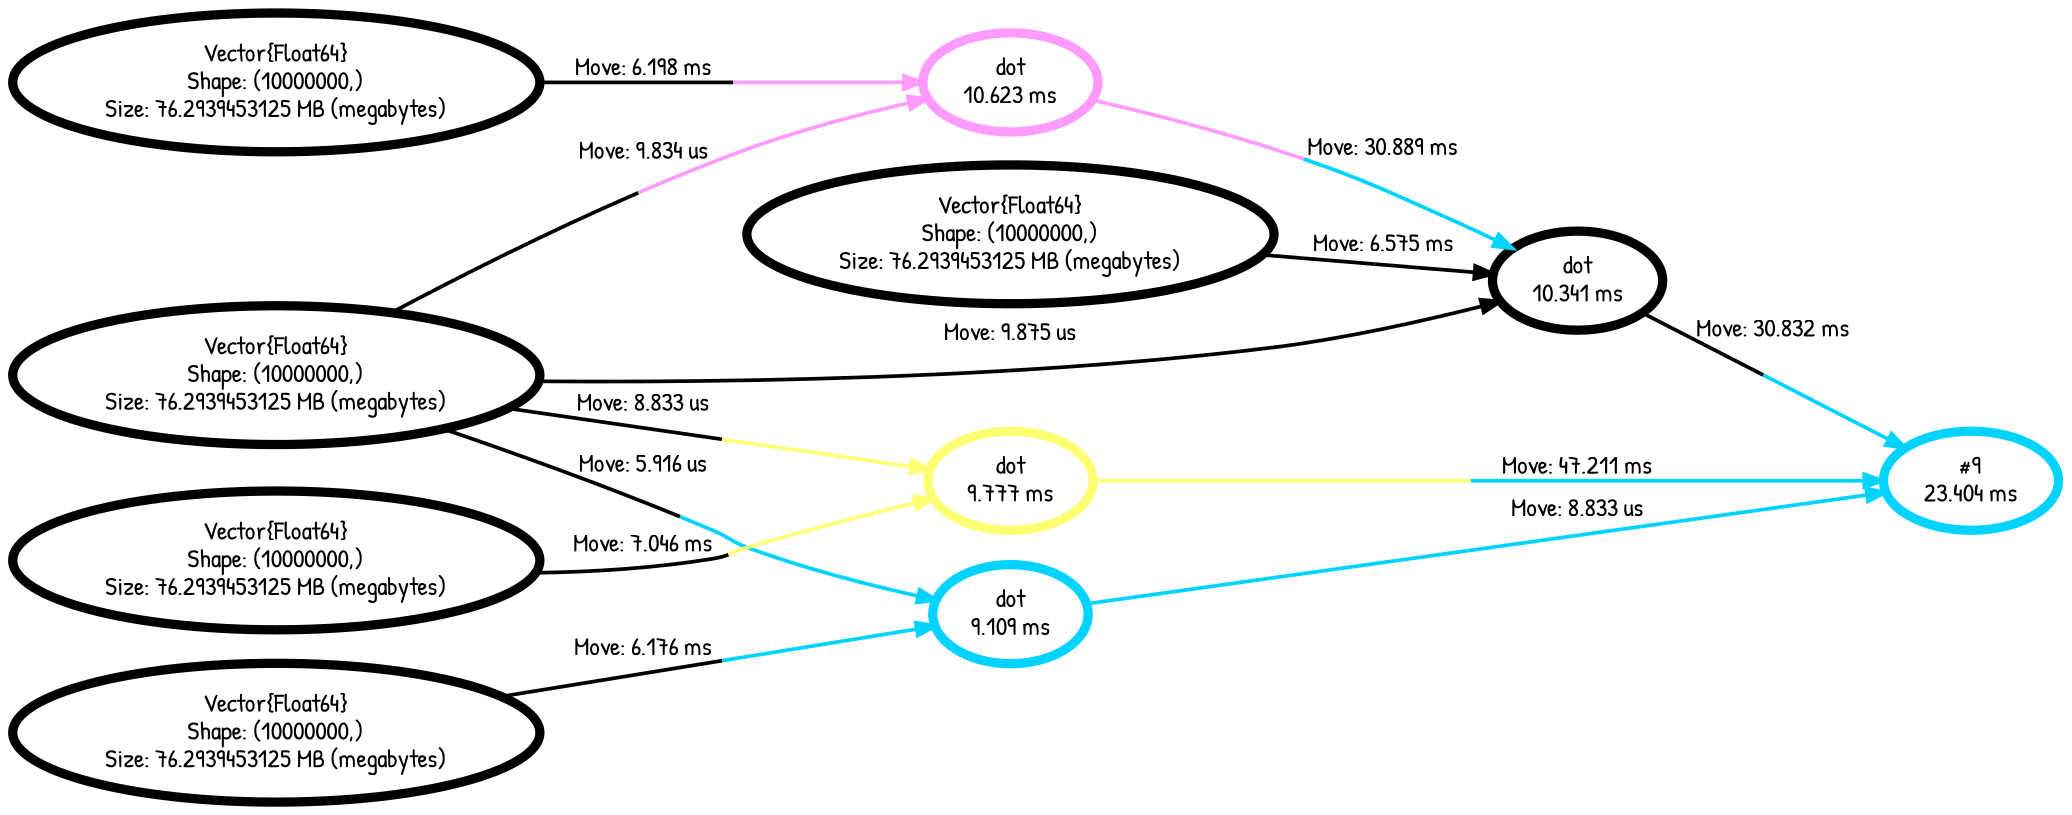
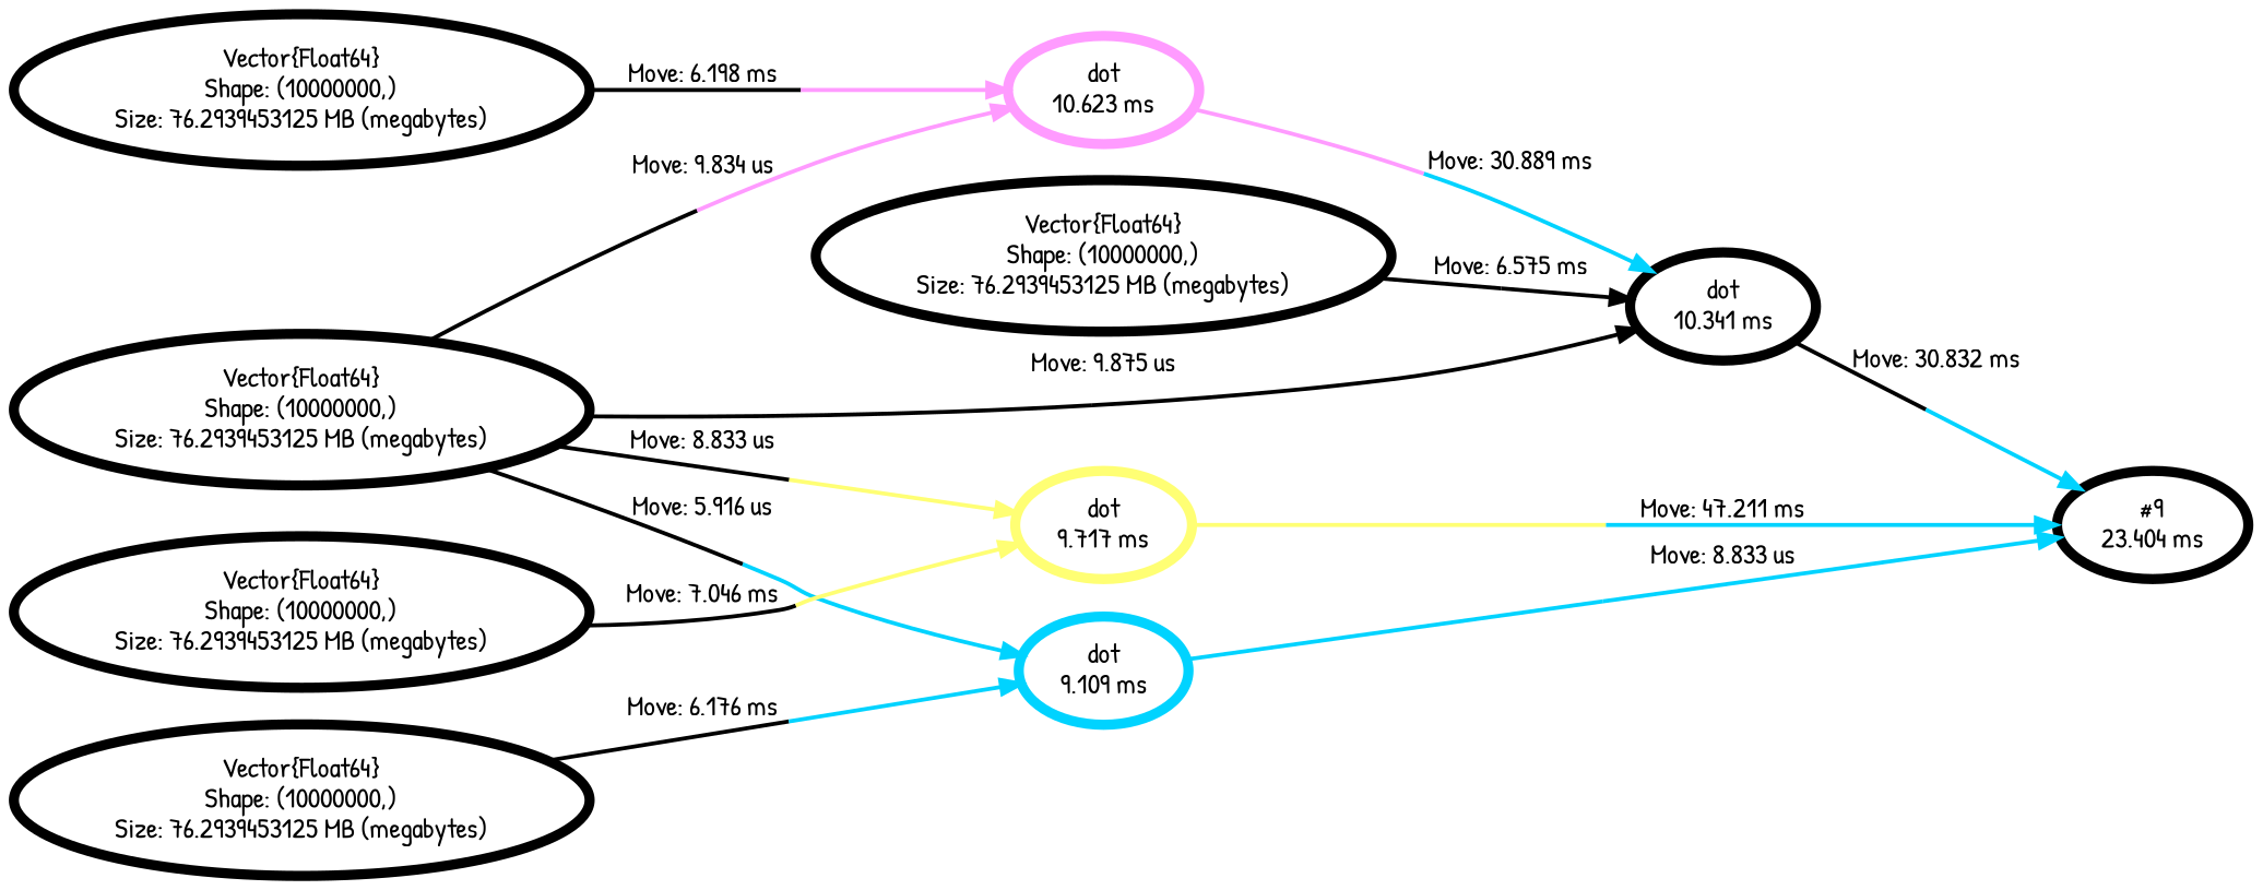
  strict digraph {
    fontname="Patrick Hand"
    rankdir=LR
    node [color=black fontname="Patrick Hand" penwidth=5 shape=ellipse]
    edge [color="black;0.5:#000000" fontname="Patrick Hand" penwidth=2]
    n1 [color="#000000" label="dot\n10.341 ms"]
-   n2 [color="#00D3FF" label="#9\n23.404 ms"]
-   n3 [color="#FFFF74" label="dot\n9.777 ms"]
+   n2 [label="#9\n23.404 ms"]
+   n3 [color="#FFFF74" label="dot\n9.717 ms"]
    n4 [color="#FF9BFF" label="dot\n10.623 ms"]
    n5 [color="#00D3FF" label="dot\n9.109 ms"]
    n6 [label="Vector{Float64}\nShape: (10000000,)\nSize: 76.2939453125 MB (megabytes)"]
    n7 [label="Vector{Float64}\nShape: (10000000,)\nSize: 76.2939453125 MB (megabytes)"]
    n8 [label="Vector{Float64}\nShape: (10000000,)\nSize: 76.2939453125 MB (megabytes)"]
    n9 [label="Vector{Float64}\nShape: (10000000,)\nSize: 76.2939453125 MB (megabytes)"]
    n10 [label="Vector{Float64}\nShape: (10000000,)\nSize: 76.2939453125 MB (megabytes)"]
    n1 -> n2 [color="#000000;0.5:#00D3FF" label="Move: 30.832 ms"]
    n3 -> n2 [color="#FFFF74;0.5:#00D3FF" label="Move: 47.211 ms"]
    n4 -> n1 [color="#FF9BFF;0.5:#00D3FF" label="Move: 30.889 ms"]
    n5 -> n2 [color="#00D3FF;0.5:#00D3FF" label="Move: 8.833 us"]
    n6 -> n1 [label="Move: 6.575 ms"]
    n7 -> n1 [label="Move: 9.875 us"]
    n7 -> n3 [color="black;0.5:#FFFF74" label="Move: 8.833 us"]
    n7 -> n4 [color="black;0.5:#FF9BFF" label="Move: 9.834 us"]
    n7 -> n5 [color="black;0.5:#00D3FF" label="Move: 5.916 us"]
    n8 -> n4 [color="black;0.5:#FF9BFF" label="Move: 6.198 ms"]
    n9 -> n3 [color="black;0.5:#FFFF74" label="Move: 7.046 ms"]
    n10 -> n5 [color="black;0.5:#00D3FF" label="Move: 6.176 ms"]
  }
